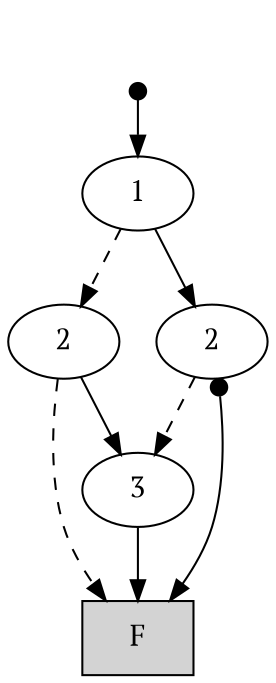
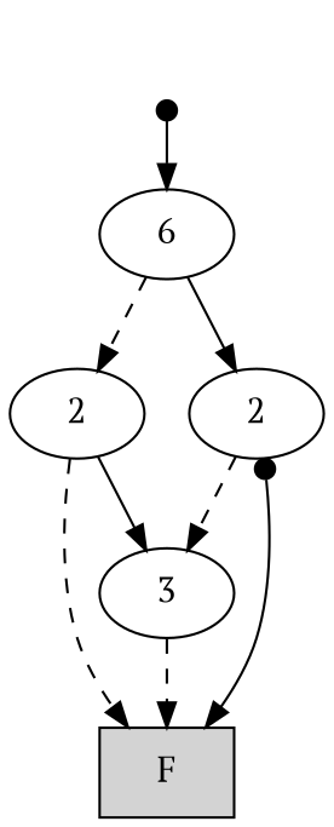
  digraph {
    fontname="PT Serif"
    node [fontname="PT Serif"]
    edge [dir=both fontname="PT Serif" style=solid]
    root [style=invis]
-   n2 [label=1]
+   n2 [label=6]
    n3 [label=2]
    n4 [label=2]
    n5 [label=F shape=box style=filled]
    n6 [label=3]
    root -> n2 [arrowtail=dot]
    n2 -> n3 [dir=forward style=dashed]
    n2 -> n4 [arrowtail=none]
    n3 -> n5 [dir=forward style=dashed]
    n3 -> n6 [arrowtail=none]
    n4 -> n5 [arrowtail=dot]
    n4 -> n6 [dir=forward style=dashed]
-   n6 -> n5 [dir=forward]
+   n6 -> n5 [dir=forward style=dashed]
  }
